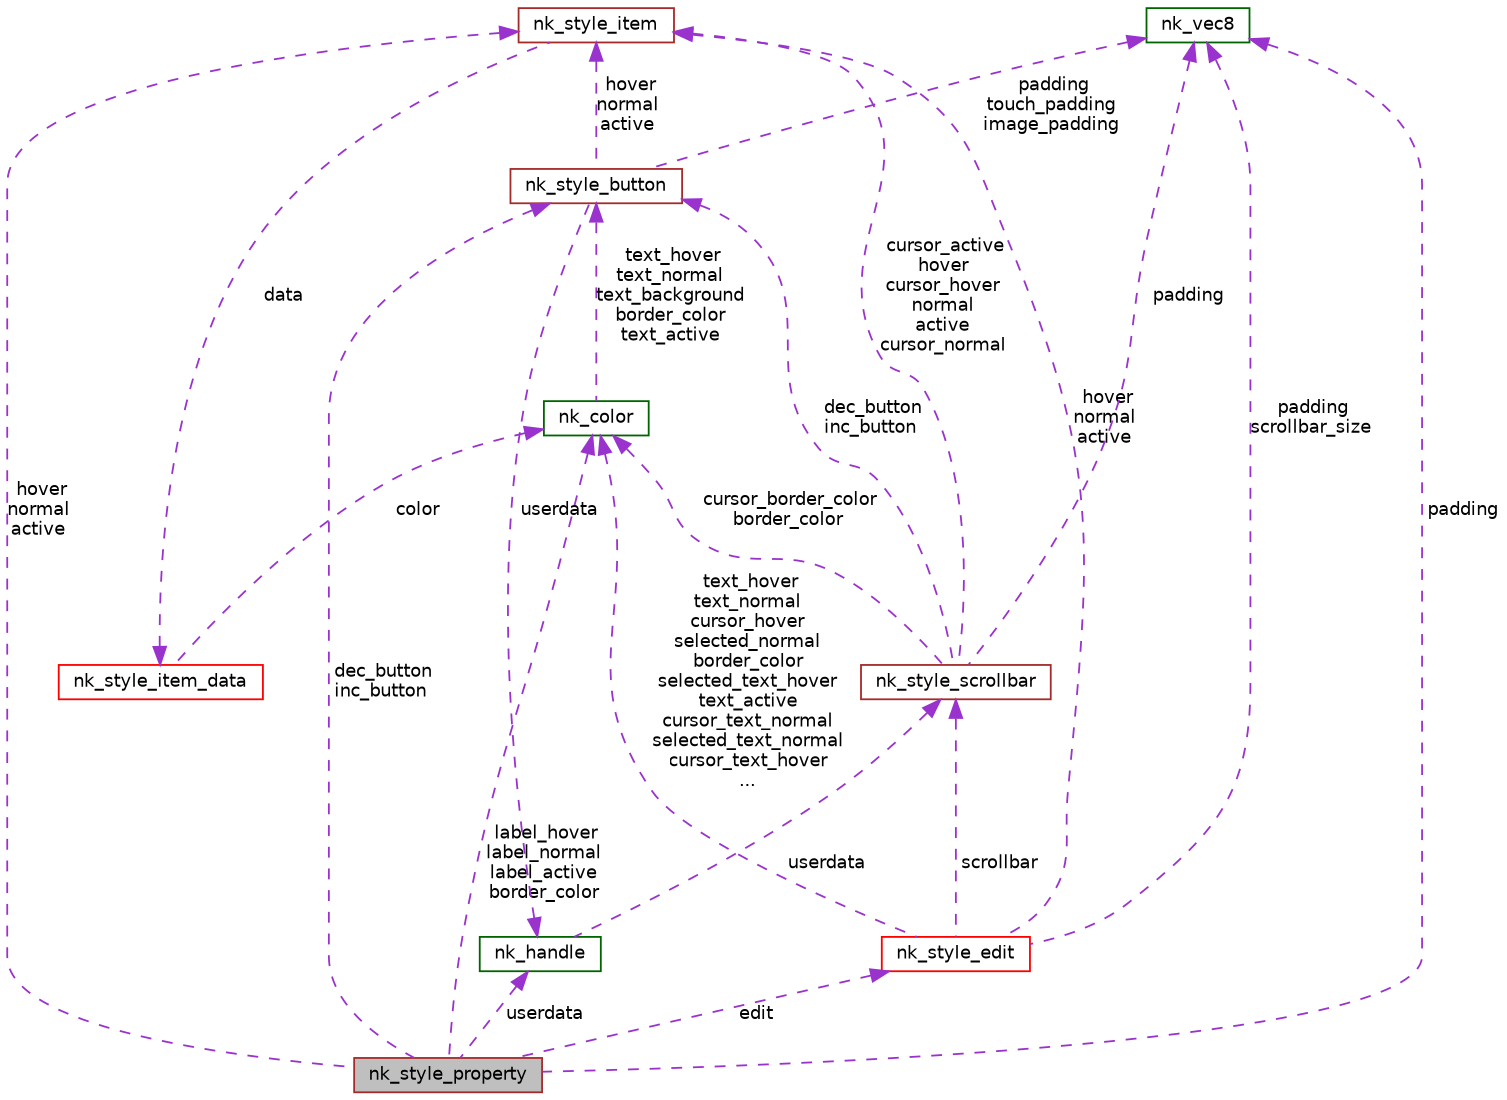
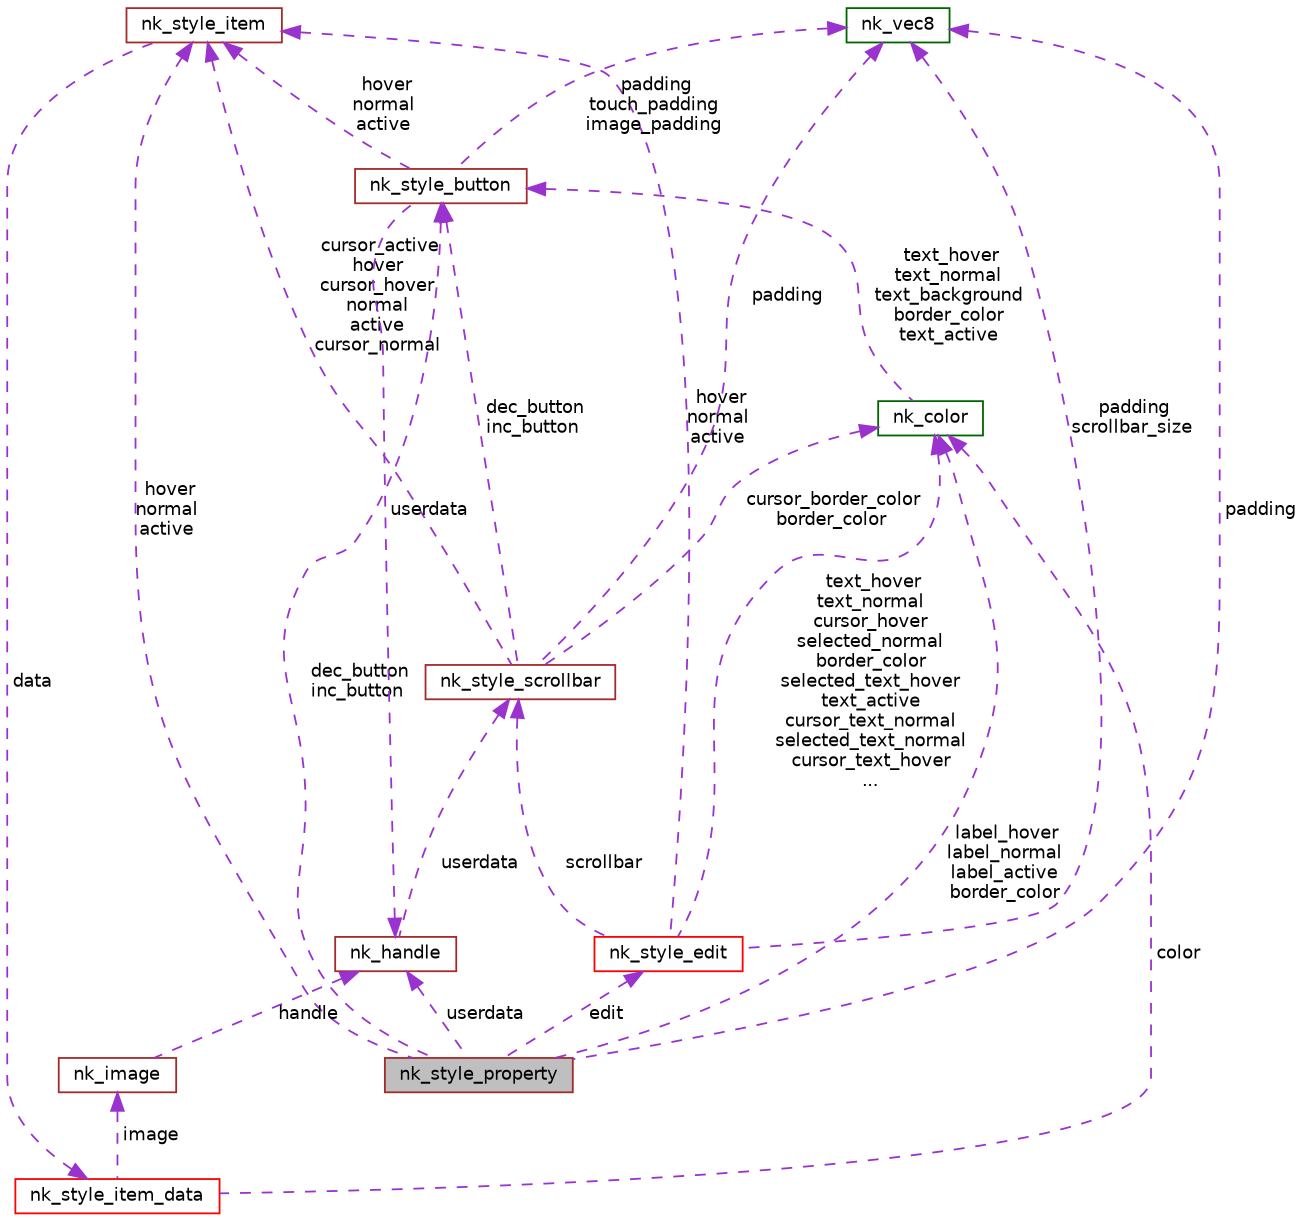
  digraph {
    node [color=brown fillcolor=white fontname=Helvetica fontsize=10 shape=record style=filled]
    edge [color=darkorchid3 dir=back fontname=Helvetica fontsize=10 labelfontname=Helvetica labelfontsize=10 style=dashed]
    n1 [fillcolor=grey75 fontcolor=black height=0.2 label=nk_style_property width=0.4]
    n2 [height=0.2 label=nk_style_item width=0.4]
    n3 [height=0.2 label=nk_style_button width=0.4]
    n4 [color=red height=0.2 label=nk_style_edit width=0.4]
    n5 [height=0.2 label=nk_style_scrollbar width=0.4]
    n6 [color=darkgreen height=0.2 label=nk_color width=0.4]
-   n7 [color=darkgreen height=0.2 label=nk_handle width=0.4]
+   n7 [height=0.2 label=nk_handle width=0.4]
    n8 [color=red height=0.2 label=nk_style_item_data width=0.4]
+   n9 [height=0.2 label=nk_image width=0.4]
    n10 [color=darkgreen height=0.2 label=nk_vec8 width=0.4]
    n2 -> n1 [label=" hover\nnormal\nactive"]
    n2 -> n3 [label=" hover\nnormal\nactive"]
    n2 -> n4 [label=" hover\nnormal\nactive"]
    n2 -> n5 [label=" cursor_active\nhover\ncursor_hover\nnormal\nactive\ncursor_normal"]
    n3 -> n1 [label=" dec_button\ninc_button"]
    n3 -> n5 [label=" dec_button\ninc_button"]
    n3 -> n6 [label=" text_hover\ntext_normal\ntext_background\nborder_color\ntext_active"]
    n4 -> n1 [label=" edit"]
    n5 -> n4 [label=" scrollbar"]
    n5 -> n7 [label=" userdata"]
    n6 -> n1 [label=" label_hover\nlabel_normal\nlabel_active\nborder_color"]
    n6 -> n4 [label=" text_hover\ntext_normal\ncursor_hover\nselected_normal\nborder_color\nselected_text_hover\ntext_active\ncursor_text_normal\nselected_text_normal\ncursor_text_hover\n..."]
    n6 -> n5 [label=" cursor_border_color\nborder_color"]
    n6 -> n8 [label=" color"]
    n7 -> n1 [label=" userdata"]
    n7 -> n3 [label=" userdata"]
+   n7 -> n9 [label=" handle"]
    n8 -> n2 [label=" data"]
+   n9 -> n8 [label=" image"]
    n10 -> n1 [label=" padding"]
    n10 -> n3 [label=" padding\ntouch_padding\nimage_padding"]
    n10 -> n4 [label=" padding\nscrollbar_size"]
    n10 -> n5 [label=" padding"]
  }
